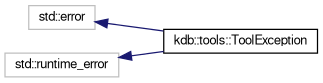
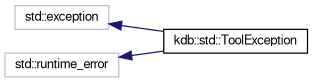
  digraph {
    rankdir=LR
    node [color=grey75 fillcolor=white fontname=FreeSans fontsize=10 shape=record style=filled]
    edge [color=midnightblue dir=back fontname=FreeSans fontsize=10 labelfontname=FreeSans labelfontsize=10 style=solid]
-   n1 [height=0.2 label="std::error" width=0.4]
-   n2 [color=black height=0.2 label="kdb::tools::ToolException" width=0.4]
+   n1 [height=0.2 label="std::exception" width=0.4]
+   n2 [color=black height=0.2 label="kdb::std::ToolException" width=0.4]
    n3 [height=0.2 label="std::runtime_error" width=0.4]
    n1 -> n2
    n3 -> n2
  }
